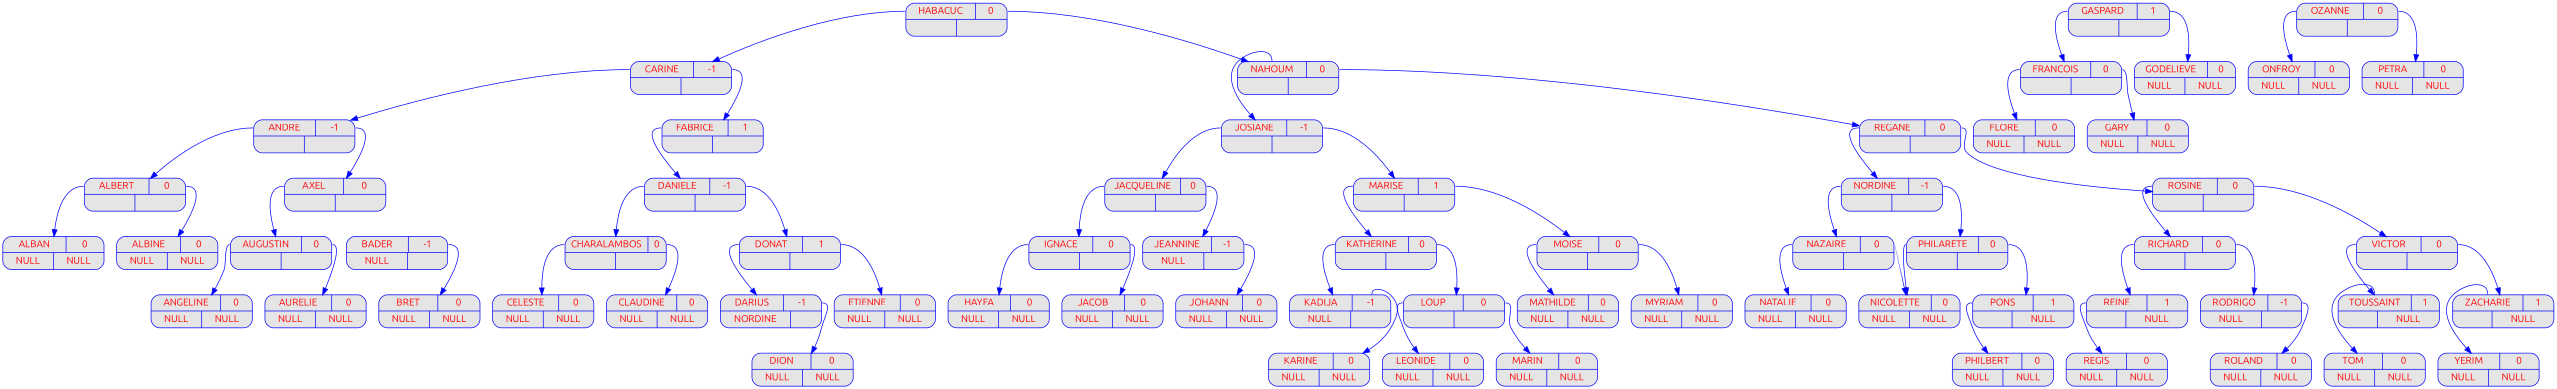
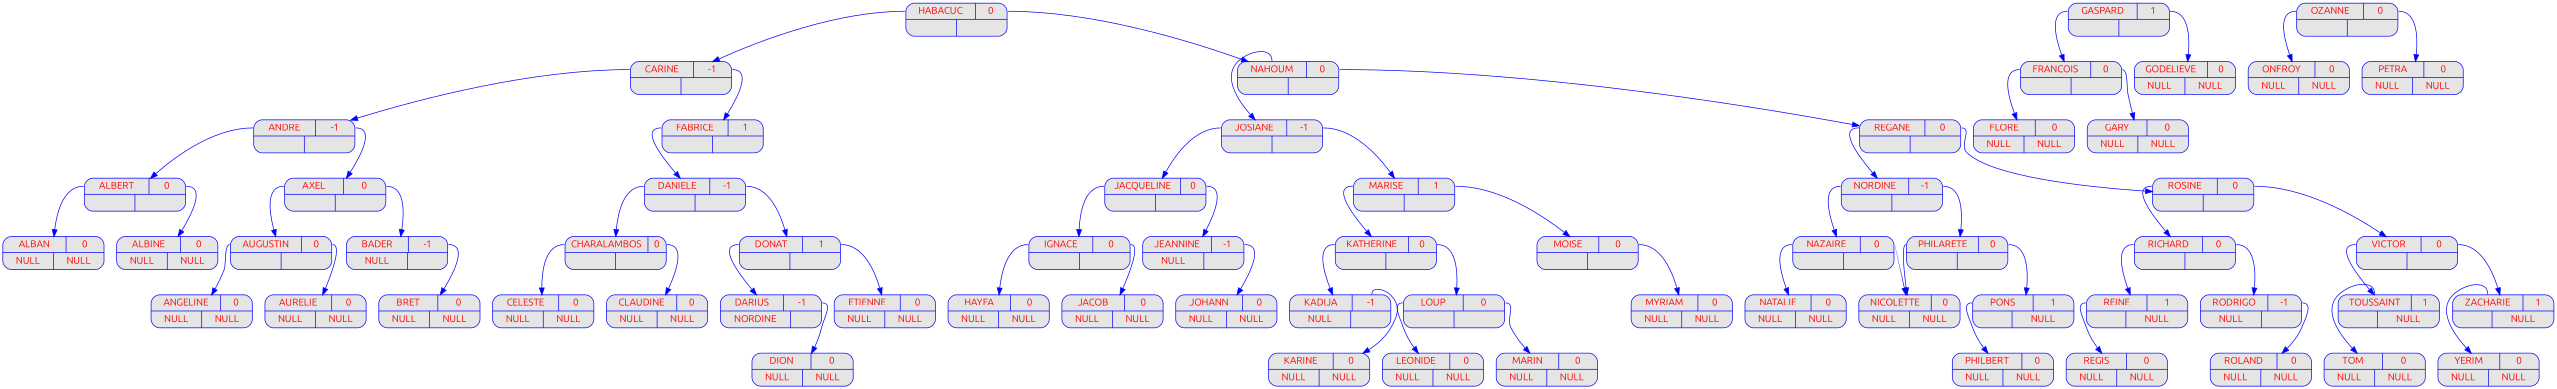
  digraph {
    fontname=Ubuntu
    node [color=blue fillcolor=grey90 fontcolor=red fontname=Ubuntu fontsize=14 shape=record style="rounded, filled"]
    edge [color=blue fontname=Ubuntu tailport=g]
    n1 [label="{{<g> HABACUC | <d> 0 } | { <g> | <d>}}" width=2]
    n2 [label="{{<g> CARINE | <d> -1 } | { <g> | <d>}}" width=2]
    n3 [label="{{<g> NAHOUM | <d> 0 } | { <g> | <d>}}" width=2]
    n4 [label="{{<g> ANDRE | <d> -1 } | { <g> | <d>}}" width=2]
    n5 [label="{{<g> FABRICE | <d> 1 } | { <g> | <d>}}" width=2]
    n6 [label="{{<g> JOSIANE | <d> -1 } | { <g> | <d>}}" width=2]
    n7 [label="{{<g> REGANE | <d> 0 } | { <g> | <d>}}" width=2]
    n8 [label="{{<g> ALBERT | <d> 0 } | { <g> | <d>}}" width=2]
    n9 [label="{{<g> AXEL | <d> 0 } | { <g> | <d>}}" width=2]
    n10 [label="{{<g> DANIELE | <d> -1 } | { <g> | <d>}}" width=2]
    n11 [label="{{<g> ALBAN | <d> 0 }| { <g> NULL | <d> NULL}}" width=2]
    n12 [label="{{<g> ALBINE | <d> 0 }| { <g> NULL | <d> NULL}}" width=2]
    n13 [label="{{<g> AUGUSTIN | <d> 0 } | { <g> | <d>}}" width=2]
    n14 [label="{{<g> BADER | <d> -1 }| { <g> NULL | <d> }}" width=2]
    n15 [label="{{<g> ANGELINE | <d> 0 }| { <g> NULL | <d> NULL}}" width=2]
    n16 [label="{{<g> AURELIE | <d> 0 }| { <g> NULL | <d> NULL}}" width=2]
    n17 [label="{{<g> BRET | <d> 0 }| { <g> NULL | <d> NULL}}" width=2]
    n18 [label="{{<g> CHARALAMBOS | <d> 0 } | { <g> | <d>}}" width=2]
    n19 [label="{{<g> DONAT | <d> 1 } | { <g> | <d>}}" width=2]
    n20 [label="{{<g> GASPARD | <d> 1 } | { <g> | <d>}}" width=2]
    n21 [label="{{<g> FRANCOIS | <d> 0 } | { <g> | <d>}}" width=2]
    n22 [label="{{<g> GODELIEVE | <d> 0 }| { <g> NULL | <d> NULL}}" width=2]
    n23 [label="{{<g> CELESTE | <d> 0 }| { <g> NULL | <d> NULL}}" width=2]
    n24 [label="{{<g> CLAUDINE | <d> 0 }| { <g> NULL | <d> NULL}}" width=2]
    n25 [label="{{<g> DARIUS | <d> -1 }| { <g> NORDINE | <d> }}" width=2]
    n26 [label="{{<g> ETIENNE | <d> 0 }| { <g> NULL | <d> NULL}}" width=2]
    n27 [label="{{<g> DION | <d> 0 }| { <g> NULL | <d> NULL}}" width=2]
    n28 [label="{{<g> FLORE | <d> 0 }| { <g> NULL | <d> NULL}}" width=2]
    n29 [label="{{<g> GARY | <d> 0 }| { <g> NULL | <d> NULL}}" width=2]
    n30 [label="{{<g> JACQUELINE | <d> 0 } | { <g> | <d>}}" width=2]
    n31 [label="{{<g> MARISE | <d> 1 } | { <g> | <d>}}" width=2]
    n32 [label="{{<g> NORDINE | <d> -1 } | { <g> | <d>}}" width=2]
    n33 [label="{{<g> ROSINE | <d> 0 } | { <g> | <d>}}" width=2]
    n34 [label="{{<g> IGNACE | <d> 0 } | { <g> | <d>}}" width=2]
    n35 [label="{{<g> JEANNINE | <d> -1 }| { <g> NULL | <d> }}" width=2]
    n36 [label="{{<g> KATHERINE | <d> 0 } | { <g> | <d>}}" width=2]
    n37 [label="{{<g> MOISE | <d> 0 } | { <g> | <d>}}" width=2]
    n38 [label="{{<g> HAYFA | <d> 0 }| { <g> NULL | <d> NULL}}" width=2]
    n39 [label="{{<g> JACOB | <d> 0 }| { <g> NULL | <d> NULL}}" width=2]
    n40 [label="{{<g> JOHANN | <d> 0 }| { <g> NULL | <d> NULL}}" width=2]
    n41 [label="{{<g> KADIJA | <d> -1 }| { <g> NULL | <d> }}" width=2]
    n42 [label="{{<g> LOUP | <d> 0 } | { <g> | <d>}}" width=2]
-   n43 [label="{{<g> MATHILDE | <d> 0 }| { <g> NULL | <d> NULL}}" width=2]
    n44 [label="{{<g> MYRIAM | <d> 0 }| { <g> NULL | <d> NULL}}" width=2]
    n45 [label="{{<g> KARINE | <d> 0 }| { <g> NULL | <d> NULL}}" width=2]
    n46 [label="{{<g> LEONIDE | <d> 0 }| { <g> NULL | <d> NULL}}" width=2]
    n47 [label="{{<g> MARIN | <d> 0 }| { <g> NULL | <d> NULL}}" width=2]
    n48 [label="{{<g> NAZAIRE | <d> 0 } | { <g> | <d>}}" width=2]
    n49 [label="{{<g> PHILARETE | <d> 0 } | { <g> | <d>}}" width=2]
    n50 [label="{{<g> RICHARD | <d> 0 } | { <g> | <d>}}" width=2]
    n51 [label="{{<g> VICTOR | <d> 0 } | { <g> | <d>}}" width=2]
    n52 [label="{{<g> NATALIE | <d> 0 }| { <g> NULL | <d> NULL}}" width=2]
    n53 [label="{{<g> NICOLETTE | <d> 0 }| { <g> NULL | <d> NULL}}" width=2]
    n54 [label="{{<g> PONS | <d> 1 }| { <g> | <d> NULL}}" width=2]
    n55 [label="{{<g> OZANNE | <d> 0 } | { <g> | <d>}}" width=2]
    n56 [label="{{<g> ONFROY | <d> 0 }| { <g> NULL | <d> NULL}}" width=2]
    n57 [label="{{<g> PETRA | <d> 0 }| { <g> NULL | <d> NULL}}" width=2]
    n58 [label="{{<g> PHILBERT | <d> 0 }| { <g> NULL | <d> NULL}}" width=2]
    n59 [label="{{<g> REINE | <d> 1 }| { <g> | <d> NULL}}" width=2]
    n60 [label="{{<g> RODRIGO | <d> -1 }| { <g> NULL | <d> }}" width=2]
    n61 [label="{{<g> TOUSSAINT | <d> 1 }| { <g> | <d> NULL}}" width=2]
    n62 [label="{{<g> ZACHARIE | <d> 1 }| { <g> | <d> NULL}}" width=2]
    n63 [label="{{<g> REGIS | <d> 0 }| { <g> NULL | <d> NULL}}" width=2]
    n64 [label="{{<g> ROLAND | <d> 0 }| { <g> NULL | <d> NULL}}" width=2]
    n65 [label="{{<g> TOM | <d> 0 }| { <g> NULL | <d> NULL}}" width=2]
    n66 [label="{{<g> YERIM | <d> 0 }| { <g> NULL | <d> NULL}}" width=2]
    n1 -> n2
    n1 -> n3 [tailport=d]
    n2 -> n4
    n2 -> n5 [tailport=d]
    n3 -> n6
    n3 -> n7 [tailport=d]
    n4 -> n8
    n4 -> n9 [tailport=d]
    n5 -> n10
    n6 -> n30
    n6 -> n31 [tailport=d]
    n7 -> n32
    n7 -> n33 [tailport=d]
    n8 -> n11
    n8 -> n12 [tailport=d]
    n9 -> n13
+   n9 -> n14 [tailport=d]
    n10 -> n18
    n10 -> n19 [tailport=d]
    n13 -> n15
    n13 -> n16 [tailport=d]
    n14 -> n17 [tailport=d]
    n18 -> n23
    n18 -> n24 [tailport=d]
    n19 -> n25
    n19 -> n26 [tailport=d]
    n20 -> n21
    n20 -> n22 [tailport=d]
    n21 -> n28
    n21 -> n29 [tailport=d]
    n25 -> n27 [tailport=d]
    n30 -> n34
    n30 -> n35 [tailport=d]
    n31 -> n36
    n31 -> n37 [tailport=d]
    n32 -> n48
    n32 -> n49 [tailport=d]
    n33 -> n50
    n33 -> n51 [tailport=d]
    n34 -> n38
    n34 -> n39 [tailport=d]
    n35 -> n40 [tailport=d]
    n36 -> n41
    n36 -> n42 [tailport=d]
-   n37 -> n43
    n37 -> n44 [tailport=d]
    n41 -> n45 [tailport=d]
    n42 -> n46
    n42 -> n47 [tailport=d]
    n48 -> n52
    n48 -> n53 [tailport=d]
    n49 -> n53
    n49 -> n54 [tailport=d]
    n50 -> n59
    n50 -> n60 [tailport=d]
    n51 -> n61
    n51 -> n62 [tailport=d]
    n54 -> n58
    n55 -> n56
    n55 -> n57 [tailport=d]
    n59 -> n63
    n60 -> n64 [tailport=d]
    n61 -> n65
    n62 -> n66
  }
